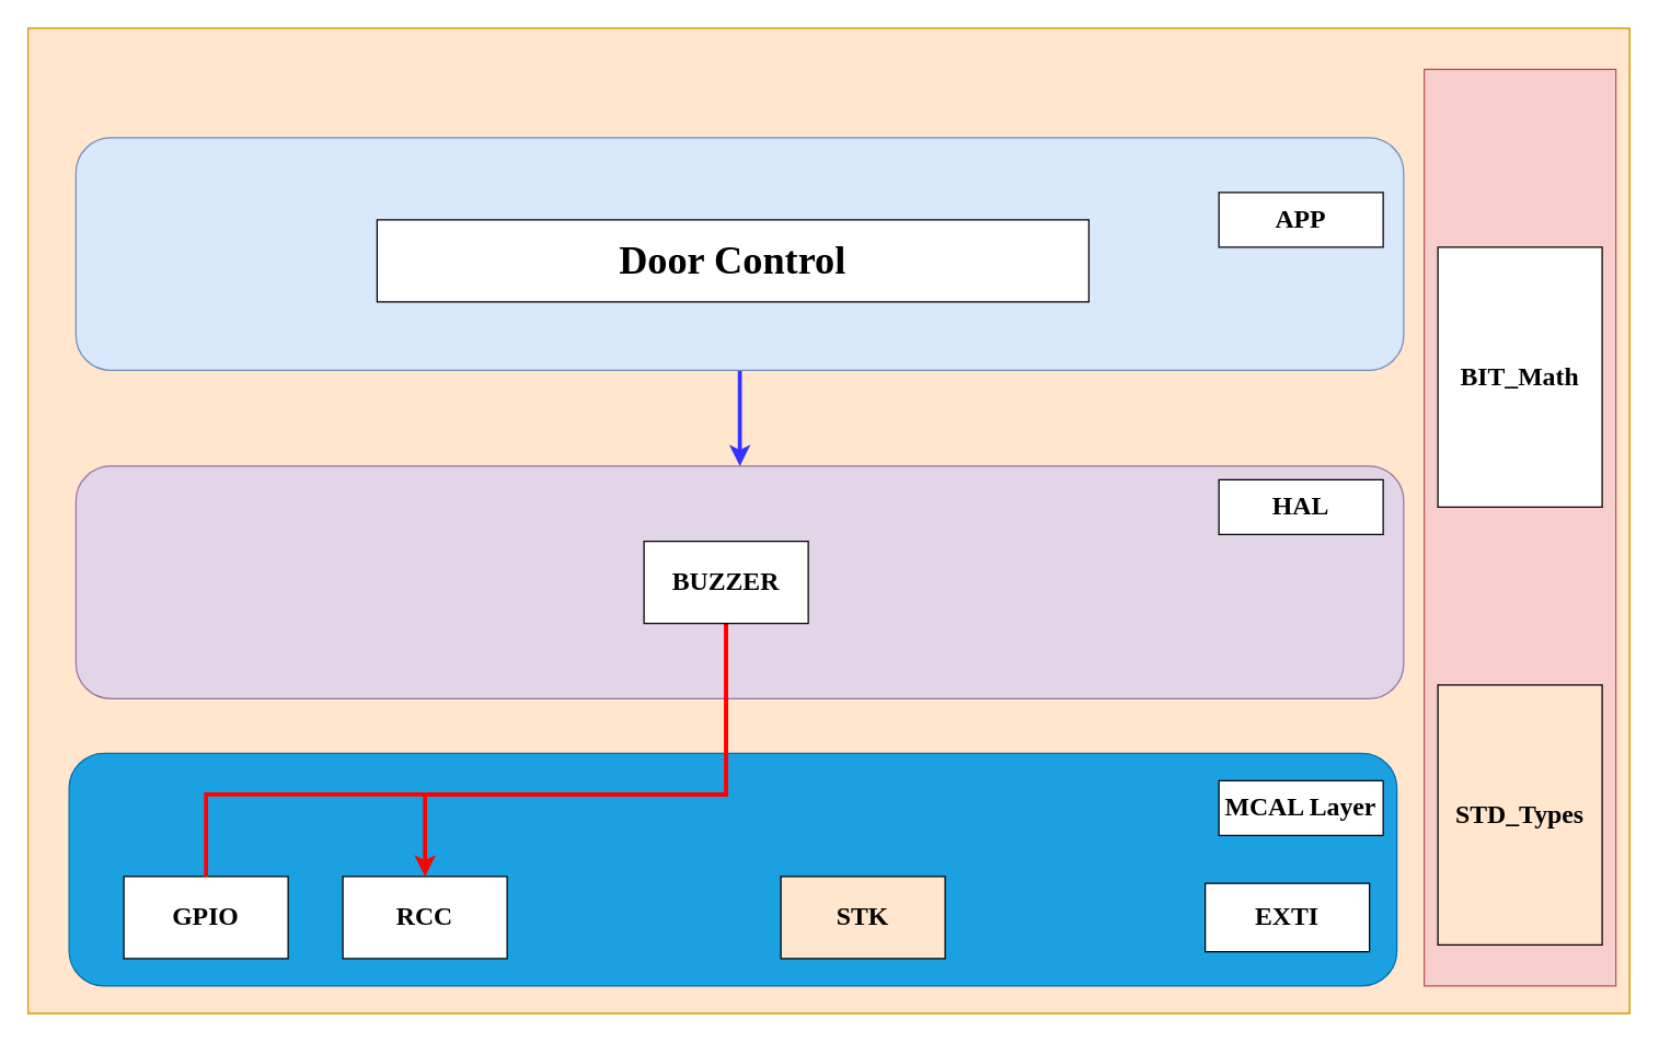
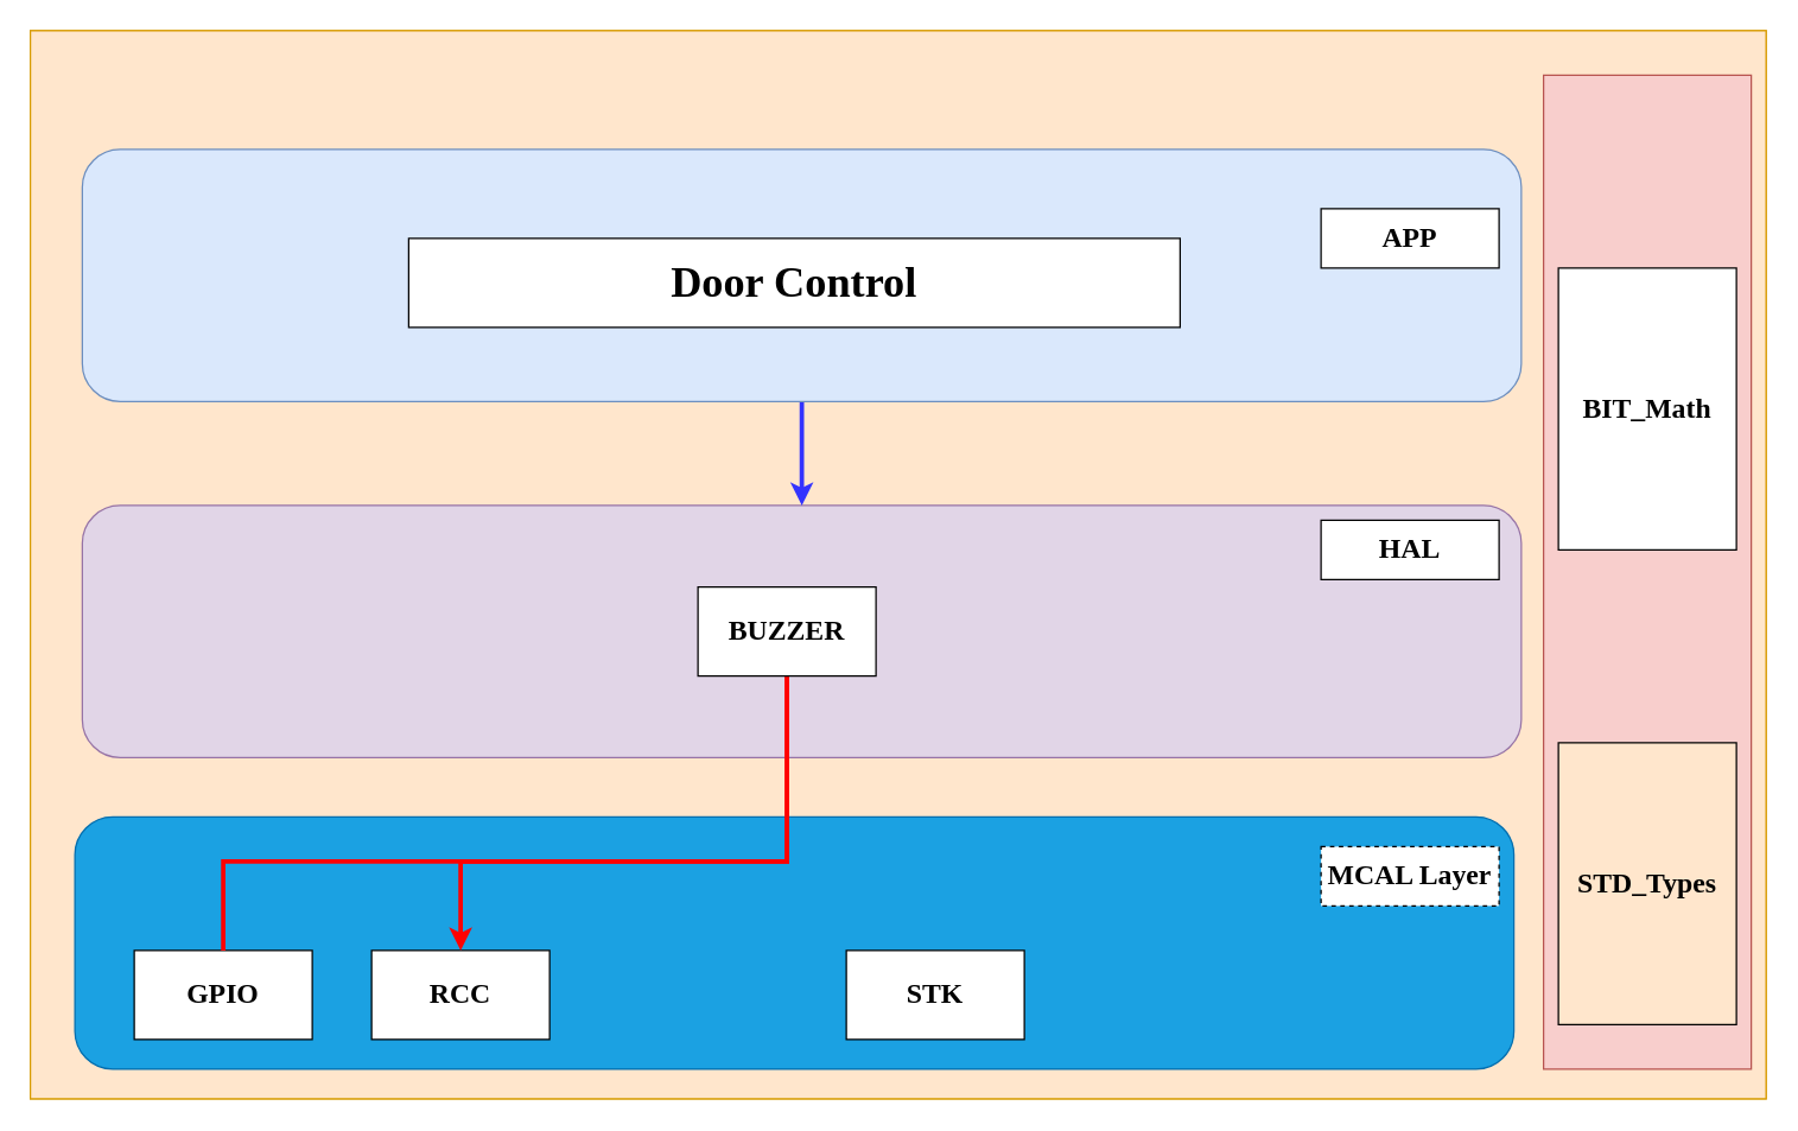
  <mxCell id="0" />
  <mxCell id="1" parent="0" />
  <mxCell id="2" value="" style="rounded=0;whiteSpace=wrap;html=1;fillStyle=auto;fillColor=#ffe6cc;strokeColor=#d79b00;fontFamily=Architects Daughter;fontSource=https%3A%2F%2Ffonts.googleapis.com%2Fcss%3Ffamily%3DArchitects%2BDaughter;fontStyle=1;fontSize=19;" vertex="1" parent="1"><mxGeometry x="20" y="20" width="1170" height="720" as="geometry" /></mxCell>
  <mxCell id="3" value="" style="rounded=0;whiteSpace=wrap;html=1;fillStyle=auto;fillColor=#ffe6cc;strokeColor=#d79b00;fontFamily=Architects Daughter;fontSource=https%3A%2F%2Ffonts.googleapis.com%2Fcss%3Ffamily%3DArchitects%2BDaughter;fontStyle=1;fontSize=19;" vertex="1" parent="1"><mxGeometry x="20" y="20" width="1170" height="720" as="geometry" /></mxCell>
  <mxCell id="4" value="" style="rounded=1;whiteSpace=wrap;html=1;fillColor=#1ba1e2;fontColor=#ffffff;strokeColor=#006EAF;fontFamily=Architects Daughter;fontSource=https%3A%2F%2Ffonts.googleapis.com%2Fcss%3Ffamily%3DArchitects%2BDaughter;fontStyle=1;fontSize=19;" vertex="1" parent="1"><mxGeometry x="50" y="550" width="970" height="170" as="geometry" /></mxCell>
- <mxCell id="5" value="MCAL Layer" style="rounded=0;whiteSpace=wrap;html=1;fontFamily=Architects Daughter;fontSource=https%3A%2F%2Ffonts.googleapis.com%2Fcss%3Ffamily%3DArchitects%2BDaughter;fontStyle=1;fontSize=19;" vertex="1" parent="1"><mxGeometry x="890" y="570" width="120" height="40" as="geometry" /></mxCell>
+ <mxCell id="5" value="MCAL Layer" style="rounded=0;whiteSpace=wrap;html=1;fontFamily=Architects Daughter;fontSource=https%3A%2F%2Ffonts.googleapis.com%2Fcss%3Ffamily%3DArchitects%2BDaughter;fontStyle=1;fontSize=19;dashed=1;" vertex="1" parent="1"><mxGeometry x="890" y="570" width="120" height="40" as="geometry" /></mxCell>
  <mxCell id="6" value="GPIO" style="rounded=0;whiteSpace=wrap;html=1;fontFamily=Architects Daughter;fontSource=https%3A%2F%2Ffonts.googleapis.com%2Fcss%3Ffamily%3DArchitects%2BDaughter;fontStyle=1;fontSize=19;" vertex="1" parent="1"><mxGeometry x="90" y="640" width="120" height="60" as="geometry" /></mxCell>
  <mxCell id="7" value="RCC" style="rounded=0;whiteSpace=wrap;html=1;fontFamily=Architects Daughter;fontSource=https%3A%2F%2Ffonts.googleapis.com%2Fcss%3Ffamily%3DArchitects%2BDaughter;fontStyle=1;fontSize=19;" vertex="1" parent="1"><mxGeometry x="250" y="640" width="120" height="60" as="geometry" /></mxCell>
- <mxCell id="8" value="STK" style="rounded=0;whiteSpace=wrap;html=1;fontFamily=Architects Daughter;fontSource=https%3A%2F%2Ffonts.googleapis.com%2Fcss%3Ffamily%3DArchitects%2BDaughter;fontStyle=1;fontSize=19;fillColor=#ffe6cc;" vertex="1" parent="1"><mxGeometry x="570" y="640" width="120" height="60" as="geometry" /></mxCell>
+ <mxCell id="8" value="STK" style="rounded=0;whiteSpace=wrap;html=1;fontFamily=Architects Daughter;fontSource=https%3A%2F%2Ffonts.googleapis.com%2Fcss%3Ffamily%3DArchitects%2BDaughter;fontStyle=1;fontSize=19;" vertex="1" parent="1"><mxGeometry x="570" y="640" width="120" height="60" as="geometry" /></mxCell>
  <mxCell id="9" value="" style="rounded=1;whiteSpace=wrap;html=1;fillColor=#e1d5e7;strokeColor=#9673a6;fontFamily=Architects Daughter;fontSource=https%3A%2F%2Ffonts.googleapis.com%2Fcss%3Ffamily%3DArchitects%2BDaughter;fontStyle=1;fontSize=19;" vertex="1" parent="1"><mxGeometry x="55" y="340" width="970" height="170" as="geometry" /></mxCell>
  <mxCell id="10" value="HAL" style="rounded=0;whiteSpace=wrap;html=1;fontFamily=Architects Daughter;fontSource=https%3A%2F%2Ffonts.googleapis.com%2Fcss%3Ffamily%3DArchitects%2BDaughter;fontStyle=1;fontSize=19;" vertex="1" parent="1"><mxGeometry x="890" y="350" width="120" height="40" as="geometry" /></mxCell>
  <mxCell id="11" value="" style="rounded=0;whiteSpace=wrap;html=1;fontFamily=Architects Daughter;fontSource=https%3A%2F%2Ffonts.googleapis.com%2Fcss%3Ffamily%3DArchitects%2BDaughter;fontStyle=1;fontSize=19;fillColor=#f8cecc;strokeColor=#b85450;" vertex="1" parent="1"><mxGeometry x="1040" y="50" width="140" height="670" as="geometry" /></mxCell>
  <mxCell id="12" style="edgeStyle=orthogonalEdgeStyle;rounded=0;orthogonalLoop=1;jettySize=auto;html=1;exitX=0.5;exitY=1;exitDx=0;exitDy=0;strokeWidth=3;strokeColor=#FF0000;endArrow=none;" edge="1" parent="1" source="14" target="6"><mxGeometry relative="1" as="geometry"><Array as="points"><mxPoint x="530" y="580" /><mxPoint x="150" y="580" /></Array></mxGeometry></mxCell>
  <mxCell id="13" style="edgeStyle=orthogonalEdgeStyle;rounded=0;orthogonalLoop=1;jettySize=auto;html=1;exitX=0.5;exitY=1;exitDx=0;exitDy=0;strokeWidth=3;strokeColor=#FF0000;" edge="1" parent="1" source="14" target="7"><mxGeometry relative="1" as="geometry"><Array as="points"><mxPoint x="530" y="580" /><mxPoint x="310" y="580" /></Array></mxGeometry></mxCell>
  <mxCell id="14" value="BUZZER" style="rounded=0;whiteSpace=wrap;html=1;fontFamily=Architects Daughter;fontSource=https%3A%2F%2Ffonts.googleapis.com%2Fcss%3Ffamily%3DArchitects%2BDaughter;fontStyle=1;fontSize=19;" vertex="1" parent="1"><mxGeometry x="470" y="395" width="120" height="60" as="geometry" /></mxCell>
  <mxCell id="15" style="edgeStyle=orthogonalEdgeStyle;rounded=0;orthogonalLoop=1;jettySize=auto;html=1;exitX=0.5;exitY=1;exitDx=0;exitDy=0;strokeColor=#3333FF;strokeWidth=3;fontFamily=Architects Daughter;fontSource=https%3A%2F%2Ffonts.googleapis.com%2Fcss%3Ffamily%3DArchitects%2BDaughter;fontStyle=1;fontSize=19;" edge="1" parent="1" source="16" target="9"><mxGeometry relative="1" as="geometry" /></mxCell>
  <mxCell id="16" value="" style="rounded=1;whiteSpace=wrap;html=1;fillColor=#dae8fc;strokeColor=#6c8ebf;fontFamily=Architects Daughter;fontSource=https%3A%2F%2Ffonts.googleapis.com%2Fcss%3Ffamily%3DArchitects%2BDaughter;fontStyle=1;fontSize=19;" vertex="1" parent="1"><mxGeometry x="55" y="100" width="970" height="170" as="geometry" /></mxCell>
  <mxCell id="17" value="APP" style="rounded=0;whiteSpace=wrap;html=1;fontFamily=Architects Daughter;fontSource=https%3A%2F%2Ffonts.googleapis.com%2Fcss%3Ffamily%3DArchitects%2BDaughter;fontStyle=1;fontSize=19;" vertex="1" parent="1"><mxGeometry x="890" y="140" width="120" height="40" as="geometry" /></mxCell>
  <mxCell id="18" value="Door Control" style="rounded=0;whiteSpace=wrap;html=1;fontFamily=Architects Daughter;fontSource=https%3A%2F%2Ffonts.googleapis.com%2Fcss%3Ffamily%3DArchitects%2BDaughter;fontStyle=1;fontSize=29;" vertex="1" parent="1"><mxGeometry x="275" y="160" width="520" height="60" as="geometry" /></mxCell>
  <mxCell id="19" value="BIT_Math" style="rounded=0;whiteSpace=wrap;html=1;fontFamily=Architects Daughter;fontSource=https%3A%2F%2Ffonts.googleapis.com%2Fcss%3Ffamily%3DArchitects%2BDaughter;fontStyle=1;fontSize=19;" vertex="1" parent="1"><mxGeometry x="1050" y="180" width="120" height="190" as="geometry" /></mxCell>
  <mxCell id="20" value="STD_Types" style="rounded=0;whiteSpace=wrap;html=1;fontFamily=Architects Daughter;fontSource=https%3A%2F%2Ffonts.googleapis.com%2Fcss%3Ffamily%3DArchitects%2BDaughter;fontStyle=1;fontSize=19;fillColor=#ffe6cc;" vertex="1" parent="1"><mxGeometry x="1050" y="500" width="120" height="190" as="geometry" /></mxCell>
- <mxCell id="21" value="EXTI" style="rounded=0;whiteSpace=wrap;html=1;fontFamily=Architects Daughter;fontSource=https%3A%2F%2Ffonts.googleapis.com%2Fcss%3Ffamily%3DArchitects%2BDaughter;fontStyle=1;fontSize=19;" vertex="1" parent="1"><mxGeometry x="880" y="645" width="120" height="50" as="geometry" /></mxCell>
